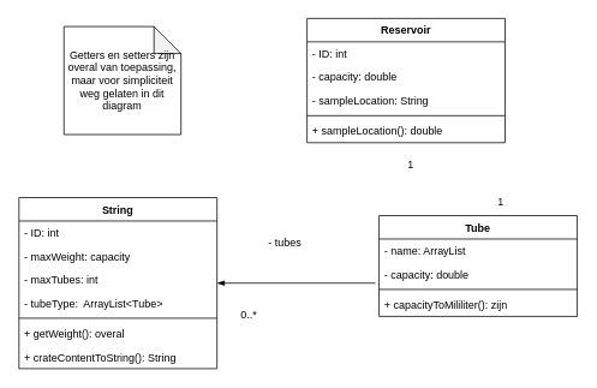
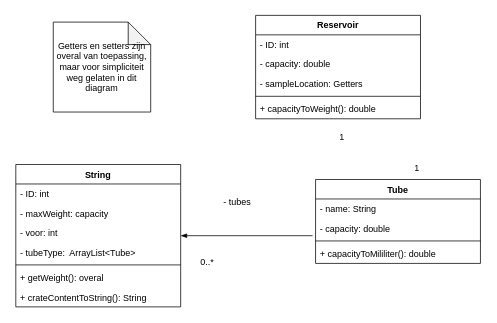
  <mxCell id="0" />
  <mxCell id="1" parent="0" />
  <mxCell id="2" value="Reservoir" style="swimlane;fontStyle=1;align=center;verticalAlign=top;childLayout=stackLayout;horizontal=1;startSize=26;horizontalStack=0;resizeParent=1;resizeParentMax=0;resizeLast=0;collapsible=1;marginBottom=0;" vertex="1" parent="1"><mxGeometry x="340" y="20" width="220" height="138" as="geometry" /></mxCell>
  <mxCell id="3" value="- ID: int" style="text;strokeColor=none;fillColor=none;align=left;verticalAlign=top;spacingLeft=4;spacingRight=4;overflow=hidden;rotatable=0;points=[[0,0.5],[1,0.5]];portConstraint=eastwest;" vertex="1" parent="2"><mxGeometry y="26" width="220" height="26" as="geometry" /></mxCell>
  <mxCell id="4" value="- capacity: double" style="text;strokeColor=none;fillColor=none;align=left;verticalAlign=top;spacingLeft=4;spacingRight=4;overflow=hidden;rotatable=0;points=[[0,0.5],[1,0.5]];portConstraint=eastwest;" vertex="1" parent="2"><mxGeometry y="52" width="220" height="26" as="geometry" /></mxCell>
- <mxCell id="5" value="- sampleLocation: String" style="text;strokeColor=none;fillColor=none;align=left;verticalAlign=top;spacingLeft=4;spacingRight=4;overflow=hidden;rotatable=0;points=[[0,0.5],[1,0.5]];portConstraint=eastwest;" vertex="1" parent="2"><mxGeometry y="78" width="220" height="26" as="geometry" /></mxCell>
+ <mxCell id="5" value="- sampleLocation: Getters" style="text;strokeColor=none;fillColor=none;align=left;verticalAlign=top;spacingLeft=4;spacingRight=4;overflow=hidden;rotatable=0;points=[[0,0.5],[1,0.5]];portConstraint=eastwest;" vertex="1" parent="2"><mxGeometry y="78" width="220" height="26" as="geometry" /></mxCell>
  <mxCell id="6" value="" style="line;strokeWidth=1;fillColor=none;align=left;verticalAlign=middle;spacingTop=-1;spacingLeft=3;spacingRight=3;rotatable=0;labelPosition=right;points=[];portConstraint=eastwest;strokeColor=inherit;" vertex="1" parent="2"><mxGeometry y="104" width="220" height="8" as="geometry" /></mxCell>
- <mxCell id="7" value="+ sampleLocation(): double" style="text;strokeColor=none;fillColor=none;align=left;verticalAlign=top;spacingLeft=4;spacingRight=4;overflow=hidden;rotatable=0;points=[[0,0.5],[1,0.5]];portConstraint=eastwest;" vertex="1" parent="2"><mxGeometry y="112" width="220" height="26" as="geometry" /></mxCell>
+ <mxCell id="7" value="+ capacityToWeight(): double" style="text;strokeColor=none;fillColor=none;align=left;verticalAlign=top;spacingLeft=4;spacingRight=4;overflow=hidden;rotatable=0;points=[[0,0.5],[1,0.5]];portConstraint=eastwest;" vertex="1" parent="2"><mxGeometry y="112" width="220" height="26" as="geometry" /></mxCell>
  <mxCell id="8" value="Tube" style="swimlane;fontStyle=1;align=center;verticalAlign=top;childLayout=stackLayout;horizontal=1;startSize=26;horizontalStack=0;resizeParent=1;resizeParentMax=0;resizeLast=0;collapsible=1;marginBottom=0;" vertex="1" parent="1"><mxGeometry x="420" y="239" width="220" height="112" as="geometry" /></mxCell>
- <mxCell id="9" value="- name: ArrayList" style="text;strokeColor=none;fillColor=none;align=left;verticalAlign=top;spacingLeft=4;spacingRight=4;overflow=hidden;rotatable=0;points=[[0,0.5],[1,0.5]];portConstraint=eastwest;" vertex="1" parent="8"><mxGeometry y="26" width="220" height="26" as="geometry" /></mxCell>
+ <mxCell id="9" value="- name: String" style="text;strokeColor=none;fillColor=none;align=left;verticalAlign=top;spacingLeft=4;spacingRight=4;overflow=hidden;rotatable=0;points=[[0,0.5],[1,0.5]];portConstraint=eastwest;" vertex="1" parent="8"><mxGeometry y="26" width="220" height="26" as="geometry" /></mxCell>
  <mxCell id="10" value="- capacity: double" style="text;strokeColor=none;fillColor=none;align=left;verticalAlign=top;spacingLeft=4;spacingRight=4;overflow=hidden;rotatable=0;points=[[0,0.5],[1,0.5]];portConstraint=eastwest;" vertex="1" parent="8"><mxGeometry y="52" width="220" height="26" as="geometry" /></mxCell>
  <mxCell id="11" value="" style="line;strokeWidth=1;fillColor=none;align=left;verticalAlign=middle;spacingTop=-1;spacingLeft=3;spacingRight=3;rotatable=0;labelPosition=right;points=[];portConstraint=eastwest;strokeColor=inherit;" vertex="1" parent="8"><mxGeometry y="78" width="220" height="8" as="geometry" /></mxCell>
- <mxCell id="12" value="+ capacityToMililiter(): zijn" style="text;strokeColor=none;fillColor=none;align=left;verticalAlign=top;spacingLeft=4;spacingRight=4;overflow=hidden;rotatable=0;points=[[0,0.5],[1,0.5]];portConstraint=eastwest;" vertex="1" parent="8"><mxGeometry y="86" width="220" height="26" as="geometry" /></mxCell>
+ <mxCell id="12" value="+ capacityToMililiter(): double" style="text;strokeColor=none;fillColor=none;align=left;verticalAlign=top;spacingLeft=4;spacingRight=4;overflow=hidden;rotatable=0;points=[[0,0.5],[1,0.5]];portConstraint=eastwest;" vertex="1" parent="8"><mxGeometry y="86" width="220" height="26" as="geometry" /></mxCell>
  <mxCell id="13" value="Getters en setters zijn overal van toepassing, maar voor simpliciteit weg gelaten in dit diagram" style="shape=note;whiteSpace=wrap;html=1;backgroundOutline=1;darkOpacity=0.05;" vertex="1" parent="1"><mxGeometry x="70" y="29" width="130" height="120" as="geometry" /></mxCell>
  <mxCell id="14" style="edgeStyle=orthogonalEdgeStyle;rounded=0;orthogonalLoop=1;jettySize=auto;html=1;entryX=-0.018;entryY=0.885;entryDx=0;entryDy=0;entryPerimeter=0;endArrow=none;endFill=0;startArrow=blockThin;startFill=1;" edge="1" parent="1" source="15" target="10"><mxGeometry relative="1" as="geometry" /></mxCell>
  <mxCell id="15" value="String" style="swimlane;fontStyle=1;align=center;verticalAlign=top;childLayout=stackLayout;horizontal=1;startSize=26;horizontalStack=0;resizeParent=1;resizeParentMax=0;resizeLast=0;collapsible=1;marginBottom=0;" vertex="1" parent="1"><mxGeometry x="20" y="219" width="220" height="190" as="geometry" /></mxCell>
  <mxCell id="16" value="- ID: int" style="text;strokeColor=none;fillColor=none;align=left;verticalAlign=top;spacingLeft=4;spacingRight=4;overflow=hidden;rotatable=0;points=[[0,0.5],[1,0.5]];portConstraint=eastwest;" vertex="1" parent="15"><mxGeometry y="26" width="220" height="26" as="geometry" /></mxCell>
  <mxCell id="17" value="- maxWeight: capacity" style="text;strokeColor=none;fillColor=none;align=left;verticalAlign=top;spacingLeft=4;spacingRight=4;overflow=hidden;rotatable=0;points=[[0,0.5],[1,0.5]];portConstraint=eastwest;" vertex="1" parent="15"><mxGeometry y="52" width="220" height="26" as="geometry" /></mxCell>
- <mxCell id="18" value="- maxTubes: int" style="text;strokeColor=none;fillColor=none;align=left;verticalAlign=top;spacingLeft=4;spacingRight=4;overflow=hidden;rotatable=0;points=[[0,0.5],[1,0.5]];portConstraint=eastwest;" vertex="1" parent="15"><mxGeometry y="78" width="220" height="26" as="geometry" /></mxCell>
+ <mxCell id="18" value="- voor: int" style="text;strokeColor=none;fillColor=none;align=left;verticalAlign=top;spacingLeft=4;spacingRight=4;overflow=hidden;rotatable=0;points=[[0,0.5],[1,0.5]];portConstraint=eastwest;" vertex="1" parent="15"><mxGeometry y="78" width="220" height="26" as="geometry" /></mxCell>
  <mxCell id="19" value="- tubeType:  ArrayList&lt;Tube&gt;" style="text;strokeColor=none;fillColor=none;align=left;verticalAlign=top;spacingLeft=4;spacingRight=4;overflow=hidden;rotatable=0;points=[[0,0.5],[1,0.5]];portConstraint=eastwest;" vertex="1" parent="15"><mxGeometry y="104" width="220" height="26" as="geometry" /></mxCell>
  <mxCell id="20" value="" style="line;strokeWidth=1;fillColor=none;align=left;verticalAlign=middle;spacingTop=-1;spacingLeft=3;spacingRight=3;rotatable=0;labelPosition=right;points=[];portConstraint=eastwest;strokeColor=inherit;" vertex="1" parent="15"><mxGeometry y="130" width="220" height="8" as="geometry" /></mxCell>
  <mxCell id="21" value="+ getWeight(): overal" style="text;strokeColor=none;fillColor=none;align=left;verticalAlign=top;spacingLeft=4;spacingRight=4;overflow=hidden;rotatable=0;points=[[0,0.5],[1,0.5]];portConstraint=eastwest;" vertex="1" parent="15"><mxGeometry y="138" width="220" height="26" as="geometry" /></mxCell>
  <mxCell id="22" value="+ crateContentToString(): String" style="text;strokeColor=none;fillColor=none;align=left;verticalAlign=top;spacingLeft=4;spacingRight=4;overflow=hidden;rotatable=0;points=[[0,0.5],[1,0.5]];portConstraint=eastwest;" vertex="1" parent="15"><mxGeometry y="164" width="220" height="26" as="geometry" /></mxCell>
  <mxCell id="23" value="- tubes" style="text;html=1;align=center;verticalAlign=middle;resizable=0;points=[];autosize=1;strokeColor=none;fillColor=none;" vertex="1" parent="1"><mxGeometry x="285" y="254" width="60" height="30" as="geometry" /></mxCell>
  <mxCell id="24" value="0..*" style="text;html=1;align=center;verticalAlign=middle;resizable=0;points=[];autosize=1;strokeColor=none;fillColor=none;" vertex="1" parent="1"><mxGeometry x="255" y="334" width="40" height="30" as="geometry" /></mxCell>
  <mxCell id="25" value="1" style="text;html=1;align=center;verticalAlign=middle;resizable=0;points=[];autosize=1;strokeColor=none;fillColor=none;" vertex="1" parent="1"><mxGeometry x="440" y="168" width="30" height="30" as="geometry" /></mxCell>
  <mxCell id="26" value="1" style="text;html=1;align=center;verticalAlign=middle;resizable=0;points=[];autosize=1;strokeColor=none;fillColor=none;" vertex="1" parent="1"><mxGeometry x="540" y="209" width="30" height="30" as="geometry" /></mxCell>
